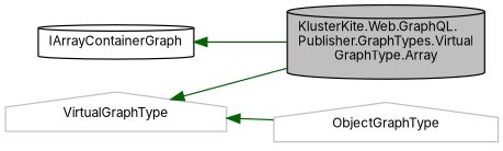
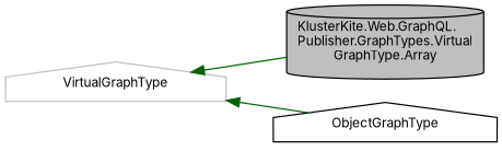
  digraph {
    fontname=Inter
    rankdir=LR
    node [color=black fillcolor=white fontname=Inter fontsize=10 shape=cylinder style=filled]
    edge [color=darkgreen dir=back fontname=Inter fontsize=10 labelfontname=Helvetica labelfontsize=10 style=solid]
    n1 [fillcolor=grey75 fontcolor=black height=0.2 label="KlusterKite.Web.GraphQL.\lPublisher.GraphTypes.Virtual\lGraphType.Array" width=0.4]
    n2 [color=grey75 height=0.2 label=VirtualGraphType shape=house width=0.4]
-   n3 [color=grey75 height=0.2 label=ObjectGraphType shape=house width=0.4]
-   n4 [height=0.2 label=IArrayContainerGraph width=0.4]
+   n3 [height=0.2 label=ObjectGraphType shape=house width=0.4]
    n2 -> n1
    n2 -> n3
-   n4 -> n1
  }
